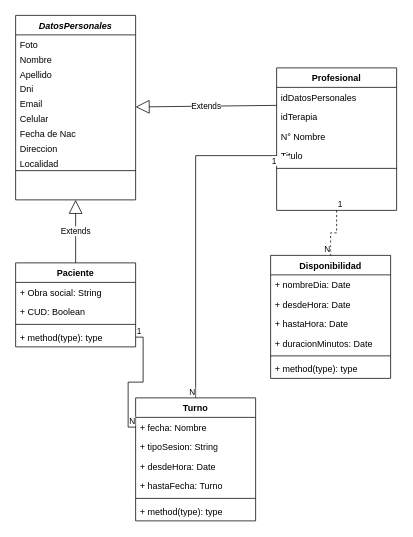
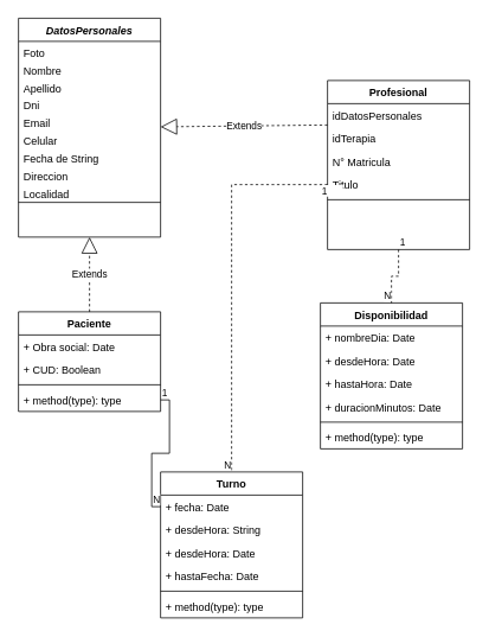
  <mxCell id="0" />
  <mxCell id="1" parent="0" />
  <mxCell id="2" value="DatosPersonales" style="swimlane;fontStyle=3;align=center;verticalAlign=top;childLayout=stackLayout;horizontal=1;startSize=26;horizontalStack=0;resizeParent=1;resizeLast=0;collapsible=1;marginBottom=0;rounded=0;shadow=0;strokeWidth=1;" parent="1" vertex="1"><mxGeometry x="20" y="20" width="160" height="246" as="geometry"><mxRectangle x="220" y="120" width="160" height="26" as="alternateBounds" /></mxGeometry></mxCell>
  <mxCell id="3" value="Foto" style="text;align=left;verticalAlign=top;spacingLeft=4;spacingRight=4;overflow=hidden;rotatable=0;points=[[0,0.5],[1,0.5]];portConstraint=eastwest;" vertex="1" parent="2"><mxGeometry y="26" width="160" height="20" as="geometry" /></mxCell>
  <mxCell id="4" value="Nombre    " style="text;align=left;verticalAlign=top;spacingLeft=4;spacingRight=4;overflow=hidden;rotatable=0;points=[[0,0.5],[1,0.5]];portConstraint=eastwest;" parent="2" vertex="1"><mxGeometry y="46" width="160" height="20" as="geometry" /></mxCell>
  <mxCell id="5" value="Apellido" style="text;align=left;verticalAlign=top;spacingLeft=4;spacingRight=4;overflow=hidden;rotatable=0;points=[[0,0.5],[1,0.5]];portConstraint=eastwest;rounded=0;shadow=0;html=0;" parent="2" vertex="1"><mxGeometry y="66" width="160" height="18" as="geometry" /></mxCell>
  <mxCell id="6" value="Dni   " style="text;align=left;verticalAlign=top;spacingLeft=4;spacingRight=4;overflow=hidden;rotatable=0;points=[[0,0.5],[1,0.5]];portConstraint=eastwest;rounded=0;shadow=0;html=0;" parent="2" vertex="1"><mxGeometry y="84" width="160" height="20" as="geometry" /></mxCell>
  <mxCell id="7" value="Email&#10;" style="text;align=left;verticalAlign=top;spacingLeft=4;spacingRight=4;overflow=hidden;rotatable=0;points=[[0,0.5],[1,0.5]];portConstraint=eastwest;" vertex="1" parent="2"><mxGeometry y="104" width="160" height="20" as="geometry" /></mxCell>
  <mxCell id="8" value="Celular" style="text;align=left;verticalAlign=top;spacingLeft=4;spacingRight=4;overflow=hidden;rotatable=0;points=[[0,0.5],[1,0.5]];portConstraint=eastwest;" vertex="1" parent="2"><mxGeometry y="124" width="160" height="20" as="geometry" /></mxCell>
- <mxCell id="9" value="Fecha de Nac" style="text;align=left;verticalAlign=top;spacingLeft=4;spacingRight=4;overflow=hidden;rotatable=0;points=[[0,0.5],[1,0.5]];portConstraint=eastwest;" vertex="1" parent="2"><mxGeometry y="144" width="160" height="20" as="geometry" /></mxCell>
+ <mxCell id="9" value="Fecha de String" style="text;align=left;verticalAlign=top;spacingLeft=4;spacingRight=4;overflow=hidden;rotatable=0;points=[[0,0.5],[1,0.5]];portConstraint=eastwest;" vertex="1" parent="2"><mxGeometry y="144" width="160" height="20" as="geometry" /></mxCell>
  <mxCell id="10" value="Direccion" style="text;align=left;verticalAlign=top;spacingLeft=4;spacingRight=4;overflow=hidden;rotatable=0;points=[[0,0.5],[1,0.5]];portConstraint=eastwest;" parent="2" vertex="1"><mxGeometry y="164" width="160" height="20" as="geometry" /></mxCell>
  <mxCell id="11" value="Localidad" style="text;align=left;verticalAlign=top;spacingLeft=4;spacingRight=4;overflow=hidden;rotatable=0;points=[[0,0.5],[1,0.5]];portConstraint=eastwest;" vertex="1" parent="2"><mxGeometry y="184" width="160" height="20" as="geometry" /></mxCell>
  <mxCell id="12" value="" style="line;html=1;strokeWidth=1;align=left;verticalAlign=middle;spacingTop=-1;spacingLeft=3;spacingRight=3;rotatable=0;labelPosition=right;points=[];portConstraint=eastwest;" parent="2" vertex="1"><mxGeometry y="204" width="160" height="6" as="geometry" /></mxCell>
  <mxCell id="13" value="Profesional" style="swimlane;fontStyle=1;align=center;verticalAlign=top;childLayout=stackLayout;horizontal=1;startSize=26;horizontalStack=0;resizeParent=1;resizeLast=0;collapsible=1;marginBottom=0;rounded=0;shadow=0;strokeWidth=1;" parent="1" vertex="1"><mxGeometry x="368" y="90" width="160" height="190" as="geometry"><mxRectangle x="508" y="120" width="160" height="26" as="alternateBounds" /></mxGeometry></mxCell>
  <mxCell id="14" value="idDatosPersonales" style="text;align=left;verticalAlign=top;spacingLeft=4;spacingRight=4;overflow=hidden;rotatable=0;points=[[0,0.5],[1,0.5]];portConstraint=eastwest;" parent="13" vertex="1"><mxGeometry y="26" width="160" height="26" as="geometry" /></mxCell>
  <mxCell id="15" value="idTerapia" style="text;align=left;verticalAlign=top;spacingLeft=4;spacingRight=4;overflow=hidden;rotatable=0;points=[[0,0.5],[1,0.5]];portConstraint=eastwest;rounded=0;shadow=0;html=0;" parent="13" vertex="1"><mxGeometry y="52" width="160" height="26" as="geometry" /></mxCell>
- <mxCell id="16" value="N° Nombre" style="text;align=left;verticalAlign=top;spacingLeft=4;spacingRight=4;overflow=hidden;rotatable=0;points=[[0,0.5],[1,0.5]];portConstraint=eastwest;rounded=0;shadow=0;html=0;" parent="13" vertex="1"><mxGeometry y="78" width="160" height="26" as="geometry" /></mxCell>
+ <mxCell id="16" value="N° Matricula" style="text;align=left;verticalAlign=top;spacingLeft=4;spacingRight=4;overflow=hidden;rotatable=0;points=[[0,0.5],[1,0.5]];portConstraint=eastwest;rounded=0;shadow=0;html=0;" parent="13" vertex="1"><mxGeometry y="78" width="160" height="26" as="geometry" /></mxCell>
  <mxCell id="17" value="Titulo" style="text;align=left;verticalAlign=top;spacingLeft=4;spacingRight=4;overflow=hidden;rotatable=0;points=[[0,0.5],[1,0.5]];portConstraint=eastwest;rounded=0;shadow=0;html=0;" parent="13" vertex="1"><mxGeometry y="104" width="160" height="26" as="geometry" /></mxCell>
  <mxCell id="18" value="" style="line;html=1;strokeWidth=1;align=left;verticalAlign=middle;spacingTop=-1;spacingLeft=3;spacingRight=3;rotatable=0;labelPosition=right;points=[];portConstraint=eastwest;" parent="13" vertex="1"><mxGeometry y="130" width="160" height="8" as="geometry" /></mxCell>
- <mxCell id="19" value="Extends" style="endArrow=block;endSize=16;endFill=0;html=1;rounded=0;exitX=0;exitY=0.923;exitDx=0;exitDy=0;exitPerimeter=0;" edge="1" parent="1" source="14" target="2"><mxGeometry x="-0.003" width="160" relative="1" as="geometry"><mxPoint x="190" y="131.13" as="sourcePoint" /><mxPoint x="179" y="123" as="targetPoint" /><mxPoint as="offset" /></mxGeometry></mxCell>
+ <mxCell id="19" value="Extends" style="endArrow=block;endSize=16;endFill=0;html=1;rounded=0;exitX=0;exitY=0.923;exitDx=0;exitDy=0;exitPerimeter=0;dashed=1;" edge="1" parent="1" source="14" target="2"><mxGeometry x="-0.003" width="160" relative="1" as="geometry"><mxPoint x="190" y="131.13" as="sourcePoint" /><mxPoint x="179" y="123" as="targetPoint" /><mxPoint as="offset" /></mxGeometry></mxCell>
  <mxCell id="20" value="Paciente" style="swimlane;fontStyle=1;align=center;verticalAlign=top;childLayout=stackLayout;horizontal=1;startSize=26;horizontalStack=0;resizeParent=1;resizeParentMax=0;resizeLast=0;collapsible=1;marginBottom=0;whiteSpace=wrap;html=1;" vertex="1" parent="1"><mxGeometry x="20" y="350" width="160" height="112" as="geometry" /></mxCell>
- <mxCell id="21" value="+ Obra social: String&lt;div&gt;&lt;br&gt;&lt;/div&gt;" style="text;strokeColor=none;fillColor=none;align=left;verticalAlign=top;spacingLeft=4;spacingRight=4;overflow=hidden;rotatable=0;points=[[0,0.5],[1,0.5]];portConstraint=eastwest;whiteSpace=wrap;html=1;" vertex="1" parent="20"><mxGeometry y="26" width="160" height="26" as="geometry" /></mxCell>
+ <mxCell id="21" value="+ Obra social: Date&lt;div&gt;&lt;br&gt;&lt;/div&gt;" style="text;strokeColor=none;fillColor=none;align=left;verticalAlign=top;spacingLeft=4;spacingRight=4;overflow=hidden;rotatable=0;points=[[0,0.5],[1,0.5]];portConstraint=eastwest;whiteSpace=wrap;html=1;" vertex="1" parent="20"><mxGeometry y="26" width="160" height="26" as="geometry" /></mxCell>
  <mxCell id="22" value="+ CUD: Boolean" style="text;strokeColor=none;fillColor=none;align=left;verticalAlign=top;spacingLeft=4;spacingRight=4;overflow=hidden;rotatable=0;points=[[0,0.5],[1,0.5]];portConstraint=eastwest;whiteSpace=wrap;html=1;" vertex="1" parent="20"><mxGeometry y="52" width="160" height="26" as="geometry" /></mxCell>
  <mxCell id="23" value="" style="line;strokeWidth=1;fillColor=none;align=left;verticalAlign=middle;spacingTop=-1;spacingLeft=3;spacingRight=3;rotatable=0;labelPosition=right;points=[];portConstraint=eastwest;strokeColor=inherit;" vertex="1" parent="20"><mxGeometry y="78" width="160" height="8" as="geometry" /></mxCell>
  <mxCell id="24" value="+ method(type): type" style="text;strokeColor=none;fillColor=none;align=left;verticalAlign=top;spacingLeft=4;spacingRight=4;overflow=hidden;rotatable=0;points=[[0,0.5],[1,0.5]];portConstraint=eastwest;whiteSpace=wrap;html=1;" vertex="1" parent="20"><mxGeometry y="86" width="160" height="26" as="geometry" /></mxCell>
- <mxCell id="25" value="Extends" style="endArrow=block;endSize=16;endFill=0;html=1;rounded=0;" edge="1" parent="1" source="20" target="2"><mxGeometry width="160" relative="1" as="geometry"><mxPoint x="70" y="190" as="sourcePoint" /><mxPoint x="230" y="190" as="targetPoint" /></mxGeometry></mxCell>
+ <mxCell id="25" value="Extends" style="endArrow=block;endSize=16;endFill=0;html=1;rounded=0;dashed=1;" edge="1" parent="1" source="20" target="2"><mxGeometry width="160" relative="1" as="geometry"><mxPoint x="70" y="190" as="sourcePoint" /><mxPoint x="230" y="190" as="targetPoint" /></mxGeometry></mxCell>
  <mxCell id="26" value="Disponibilidad" style="swimlane;fontStyle=1;align=center;verticalAlign=top;childLayout=stackLayout;horizontal=1;startSize=26;horizontalStack=0;resizeParent=1;resizeParentMax=0;resizeLast=0;collapsible=1;marginBottom=0;whiteSpace=wrap;html=1;" vertex="1" parent="1"><mxGeometry x="360" y="340" width="160" height="164" as="geometry" /></mxCell>
  <mxCell id="27" value="+ nombreDi&lt;span style=&quot;color: rgba(0, 0, 0, 0); font-family: monospace; font-size: 0px; text-wrap: nowrap;&quot;&gt;%3CmxGraphModel%3E%3Croot%3E%3CmxCell%20id%3D%220%22%2F%3E%3CmxCell%20id%3D%221%22%20parent%3D%220%22%2F%3E%3CmxCell%20id%3D%222%22%20value%3D%22Celular%22%20style%3D%22text%3Balign%3Dleft%3BverticalAlign%3Dtop%3BspacingLeft%3D4%3BspacingRight%3D4%3Boverflow%3Dhidden%3Brotatable%3D0%3Bpoints%3D%5B%5B0%2C0.5%5D%2C%5B1%2C0.5%5D%5D%3BportConstraint%3Deastwest%3B%22%20vertex%3D%221%22%20parent%3D%221%22%3E%3CmxGeometry%20x%3D%22170%22%20y%3D%22154%22%20width%3D%22160%22%20height%3D%2220%22%20as%3D%22geometry%22%2F%3E%3C%2FmxCell%3E%3C%2Froot%3E%3C%2FmxGraphModel%3E&lt;/span&gt;a: Date" style="text;strokeColor=none;fillColor=none;align=left;verticalAlign=top;spacingLeft=4;spacingRight=4;overflow=hidden;rotatable=0;points=[[0,0.5],[1,0.5]];portConstraint=eastwest;whiteSpace=wrap;html=1;" vertex="1" parent="26"><mxGeometry y="26" width="160" height="26" as="geometry" /></mxCell>
  <mxCell id="28" value="+ desdeHora: Date" style="text;strokeColor=none;fillColor=none;align=left;verticalAlign=top;spacingLeft=4;spacingRight=4;overflow=hidden;rotatable=0;points=[[0,0.5],[1,0.5]];portConstraint=eastwest;whiteSpace=wrap;html=1;" vertex="1" parent="26"><mxGeometry y="52" width="160" height="26" as="geometry" /></mxCell>
  <mxCell id="29" value="+ hastaHora: Date" style="text;strokeColor=none;fillColor=none;align=left;verticalAlign=top;spacingLeft=4;spacingRight=4;overflow=hidden;rotatable=0;points=[[0,0.5],[1,0.5]];portConstraint=eastwest;whiteSpace=wrap;html=1;" vertex="1" parent="26"><mxGeometry y="78" width="160" height="26" as="geometry" /></mxCell>
  <mxCell id="30" value="+ duracionMinutos: Date" style="text;strokeColor=none;fillColor=none;align=left;verticalAlign=top;spacingLeft=4;spacingRight=4;overflow=hidden;rotatable=0;points=[[0,0.5],[1,0.5]];portConstraint=eastwest;whiteSpace=wrap;html=1;" vertex="1" parent="26"><mxGeometry y="104" width="160" height="26" as="geometry" /></mxCell>
  <mxCell id="31" value="" style="line;strokeWidth=1;fillColor=none;align=left;verticalAlign=middle;spacingTop=-1;spacingLeft=3;spacingRight=3;rotatable=0;labelPosition=right;points=[];portConstraint=eastwest;strokeColor=inherit;" vertex="1" parent="26"><mxGeometry y="130" width="160" height="8" as="geometry" /></mxCell>
  <mxCell id="32" value="+ method(type): type" style="text;strokeColor=none;fillColor=none;align=left;verticalAlign=top;spacingLeft=4;spacingRight=4;overflow=hidden;rotatable=0;points=[[0,0.5],[1,0.5]];portConstraint=eastwest;whiteSpace=wrap;html=1;" vertex="1" parent="26"><mxGeometry y="138" width="160" height="26" as="geometry" /></mxCell>
  <mxCell id="33" value="" style="endArrow=none;html=1;edgeStyle=orthogonalEdgeStyle;rounded=0;dashed=1;" edge="1" parent="1" source="13" target="26"><mxGeometry relative="1" as="geometry"><mxPoint x="70" y="290" as="sourcePoint" /><mxPoint x="230" y="290" as="targetPoint" /></mxGeometry></mxCell>
  <mxCell id="34" value="1" style="edgeLabel;resizable=0;html=1;align=left;verticalAlign=bottom;" connectable="0" vertex="1" parent="33"><mxGeometry x="-1" relative="1" as="geometry" /></mxCell>
  <mxCell id="35" value="N" style="edgeLabel;resizable=0;html=1;align=right;verticalAlign=bottom;" connectable="0" vertex="1" parent="33"><mxGeometry x="1" relative="1" as="geometry" /></mxCell>
  <mxCell id="36" value="Turno" style="swimlane;fontStyle=1;align=center;verticalAlign=top;childLayout=stackLayout;horizontal=1;startSize=26;horizontalStack=0;resizeParent=1;resizeParentMax=0;resizeLast=0;collapsible=1;marginBottom=0;whiteSpace=wrap;html=1;" vertex="1" parent="1"><mxGeometry x="180" y="530" width="160" height="164" as="geometry" /></mxCell>
- <mxCell id="37" value="+ fecha: Nombre" style="text;strokeColor=none;fillColor=none;align=left;verticalAlign=top;spacingLeft=4;spacingRight=4;overflow=hidden;rotatable=0;points=[[0,0.5],[1,0.5]];portConstraint=eastwest;whiteSpace=wrap;html=1;" vertex="1" parent="36"><mxGeometry y="26" width="160" height="26" as="geometry" /></mxCell>
- <mxCell id="38" value="+ tipoSesion: String" style="text;strokeColor=none;fillColor=none;align=left;verticalAlign=top;spacingLeft=4;spacingRight=4;overflow=hidden;rotatable=0;points=[[0,0.5],[1,0.5]];portConstraint=eastwest;whiteSpace=wrap;html=1;" vertex="1" parent="36"><mxGeometry y="52" width="160" height="26" as="geometry" /></mxCell>
+ <mxCell id="37" value="+ fecha: Date" style="text;strokeColor=none;fillColor=none;align=left;verticalAlign=top;spacingLeft=4;spacingRight=4;overflow=hidden;rotatable=0;points=[[0,0.5],[1,0.5]];portConstraint=eastwest;whiteSpace=wrap;html=1;" vertex="1" parent="36"><mxGeometry y="26" width="160" height="26" as="geometry" /></mxCell>
+ <mxCell id="38" value="+ desdeHora: String" style="text;strokeColor=none;fillColor=none;align=left;verticalAlign=top;spacingLeft=4;spacingRight=4;overflow=hidden;rotatable=0;points=[[0,0.5],[1,0.5]];portConstraint=eastwest;whiteSpace=wrap;html=1;" vertex="1" parent="36"><mxGeometry y="52" width="160" height="26" as="geometry" /></mxCell>
  <mxCell id="39" value="+ desdeHora: Date" style="text;strokeColor=none;fillColor=none;align=left;verticalAlign=top;spacingLeft=4;spacingRight=4;overflow=hidden;rotatable=0;points=[[0,0.5],[1,0.5]];portConstraint=eastwest;whiteSpace=wrap;html=1;" vertex="1" parent="36"><mxGeometry y="78" width="160" height="26" as="geometry" /></mxCell>
- <mxCell id="40" value="+ hastaFecha: Turno" style="text;strokeColor=none;fillColor=none;align=left;verticalAlign=top;spacingLeft=4;spacingRight=4;overflow=hidden;rotatable=0;points=[[0,0.5],[1,0.5]];portConstraint=eastwest;whiteSpace=wrap;html=1;" vertex="1" parent="36"><mxGeometry y="104" width="160" height="26" as="geometry" /></mxCell>
+ <mxCell id="40" value="+ hastaFecha: Date" style="text;strokeColor=none;fillColor=none;align=left;verticalAlign=top;spacingLeft=4;spacingRight=4;overflow=hidden;rotatable=0;points=[[0,0.5],[1,0.5]];portConstraint=eastwest;whiteSpace=wrap;html=1;" vertex="1" parent="36"><mxGeometry y="104" width="160" height="26" as="geometry" /></mxCell>
  <mxCell id="41" value="" style="line;strokeWidth=1;fillColor=none;align=left;verticalAlign=middle;spacingTop=-1;spacingLeft=3;spacingRight=3;rotatable=0;labelPosition=right;points=[];portConstraint=eastwest;strokeColor=inherit;" vertex="1" parent="36"><mxGeometry y="130" width="160" height="8" as="geometry" /></mxCell>
  <mxCell id="42" value="+ method(type): type" style="text;strokeColor=none;fillColor=none;align=left;verticalAlign=top;spacingLeft=4;spacingRight=4;overflow=hidden;rotatable=0;points=[[0,0.5],[1,0.5]];portConstraint=eastwest;whiteSpace=wrap;html=1;" vertex="1" parent="36"><mxGeometry y="138" width="160" height="26" as="geometry" /></mxCell>
- <mxCell id="43" value="" style="endArrow=none;html=1;edgeStyle=orthogonalEdgeStyle;rounded=0;" edge="1" parent="1" source="17" target="36"><mxGeometry relative="1" as="geometry"><mxPoint x="390" y="260" as="sourcePoint" /><mxPoint x="230" y="390" as="targetPoint" /></mxGeometry></mxCell>
+ <mxCell id="43" value="" style="endArrow=none;html=1;edgeStyle=orthogonalEdgeStyle;rounded=0;dashed=1;" edge="1" parent="1" source="17" target="36"><mxGeometry relative="1" as="geometry"><mxPoint x="390" y="260" as="sourcePoint" /><mxPoint x="230" y="390" as="targetPoint" /></mxGeometry></mxCell>
  <mxCell id="44" value="1&lt;span style=&quot;white-space: pre;&quot;&gt;&#09;&lt;/span&gt;" style="edgeLabel;resizable=0;html=1;align=left;verticalAlign=bottom;" connectable="0" vertex="1" parent="43"><mxGeometry x="-1" relative="1" as="geometry"><mxPoint x="-8" y="15" as="offset" /></mxGeometry></mxCell>
  <mxCell id="45" value="N" style="edgeLabel;resizable=0;html=1;align=right;verticalAlign=bottom;" connectable="0" vertex="1" parent="43"><mxGeometry x="1" relative="1" as="geometry" /></mxCell>
  <mxCell id="46" value="" style="endArrow=none;html=1;edgeStyle=orthogonalEdgeStyle;rounded=0;" edge="1" parent="1" source="24" target="37"><mxGeometry relative="1" as="geometry"><mxPoint x="70" y="490" as="sourcePoint" /><mxPoint x="230" y="490" as="targetPoint" /></mxGeometry></mxCell>
  <mxCell id="47" value="1" style="edgeLabel;resizable=0;html=1;align=left;verticalAlign=bottom;" connectable="0" vertex="1" parent="46"><mxGeometry x="-1" relative="1" as="geometry" /></mxCell>
  <mxCell id="48" value="N" style="edgeLabel;resizable=0;html=1;align=right;verticalAlign=bottom;" connectable="0" vertex="1" parent="46"><mxGeometry x="1" relative="1" as="geometry" /></mxCell>
